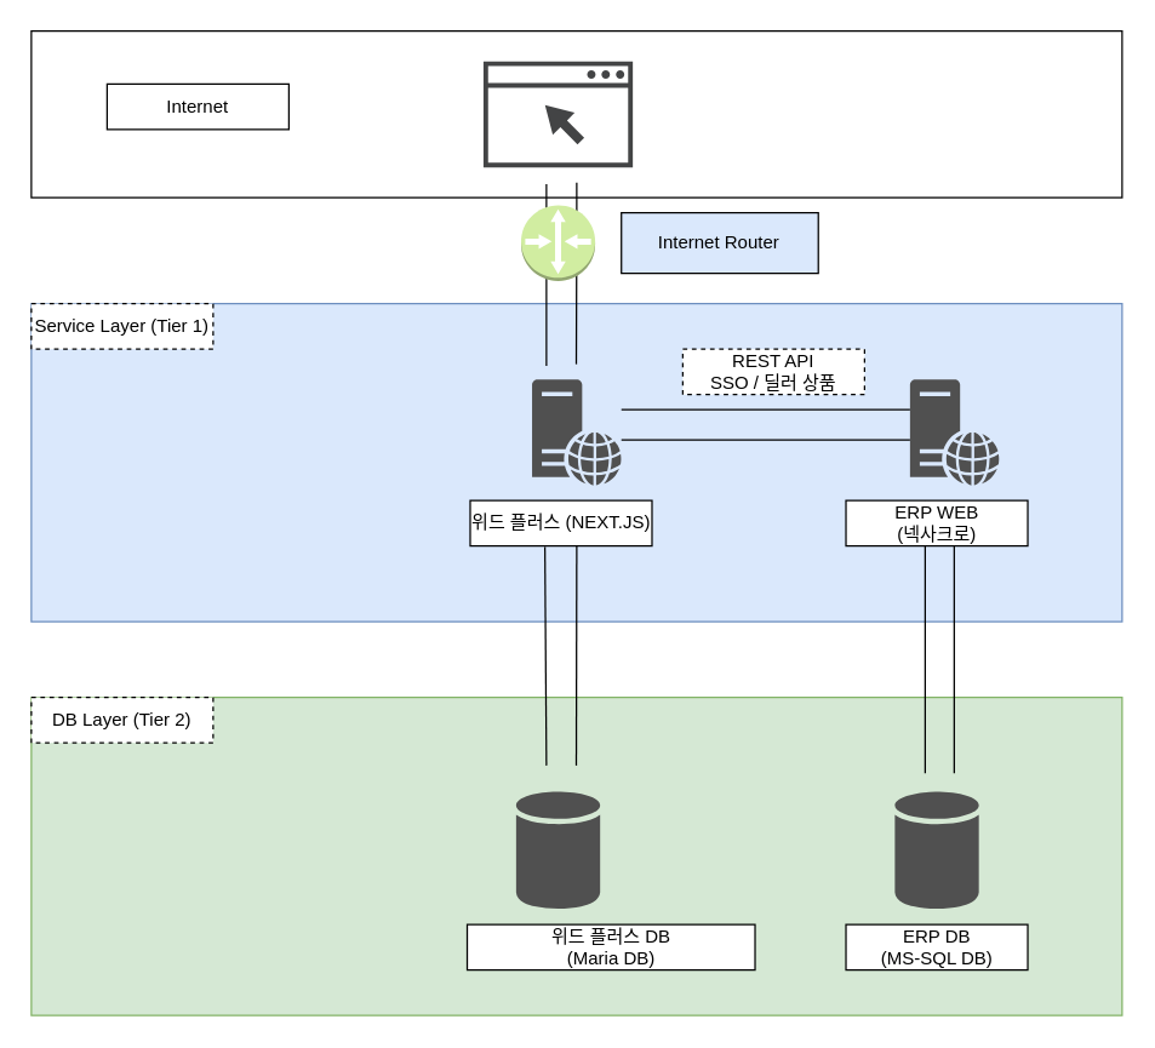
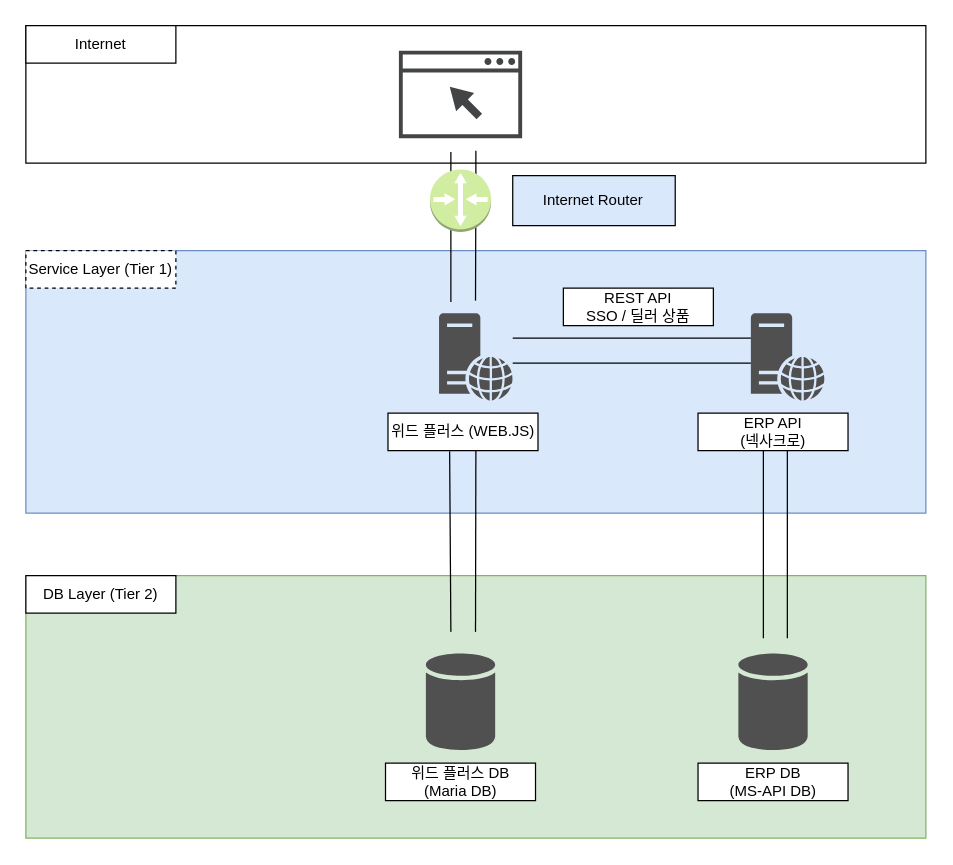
  <mxCell id="0" />
  <mxCell id="1" parent="0" />
  <mxCell id="2" value="" style="rounded=0;whiteSpace=wrap;html=1;fillColor=#dae8fc;strokeColor=#6c8ebf;movable=0;resizable=0;rotatable=0;deletable=0;editable=0;connectable=0;" parent="1" vertex="1"><mxGeometry x="20" y="200" width="720" height="210" as="geometry" /></mxCell>
  <mxCell id="3" value="" style="rounded=0;whiteSpace=wrap;html=1;movable=1;resizable=1;rotatable=1;deletable=1;editable=1;connectable=1;" vertex="1" parent="1"><mxGeometry x="20" y="20" width="720" height="110" as="geometry" /></mxCell>
- <mxCell id="4" value="위드 플러스 (NEXT.JS)" style="rounded=0;whiteSpace=wrap;html=1;" vertex="1" parent="1"><mxGeometry x="309.69" y="330" width="120" height="30" as="geometry" /></mxCell>
+ <mxCell id="4" value="위드 플러스 (WEB.JS)" style="rounded=0;whiteSpace=wrap;html=1;" vertex="1" parent="1"><mxGeometry x="309.69" y="330" width="120" height="30" as="geometry" /></mxCell>
  <mxCell id="5" value="" style="rounded=0;whiteSpace=wrap;html=1;fillColor=#d5e8d4;strokeColor=#82b366;movable=0;resizable=0;rotatable=0;deletable=0;editable=0;connectable=0;" parent="1" vertex="1"><mxGeometry x="20" y="460" width="720" height="210" as="geometry" /></mxCell>
  <mxCell id="6" style="edgeStyle=none;html=1;endArrow=none;endFill=0;" edge="1" parent="1"><mxGeometry relative="1" as="geometry"><mxPoint x="360" y="121" as="sourcePoint" /><mxPoint x="360" y="241" as="targetPoint" /></mxGeometry></mxCell>
  <mxCell id="7" value="" style="sketch=0;pointerEvents=1;shadow=0;dashed=0;html=1;strokeColor=none;fillColor=#434445;aspect=fixed;labelPosition=center;verticalLabelPosition=bottom;verticalAlign=top;align=center;outlineConnect=0;shape=mxgraph.vvd.web_browser;" parent="1" vertex="1"><mxGeometry x="318.42" y="40" width="98.59" height="70" as="geometry" /></mxCell>
  <mxCell id="8" value="" style="sketch=0;shadow=0;dashed=0;html=1;strokeColor=none;fillColor=#505050;labelPosition=center;verticalLabelPosition=bottom;verticalAlign=top;outlineConnect=0;align=center;shape=mxgraph.office.databases.database;" parent="1" vertex="1"><mxGeometry x="340" y="522.39" width="55.44" height="77.61" as="geometry" /></mxCell>
  <mxCell id="9" value="" style="sketch=0;pointerEvents=1;shadow=0;dashed=0;html=1;strokeColor=none;fillColor=#505050;labelPosition=center;verticalLabelPosition=bottom;verticalAlign=top;outlineConnect=0;align=center;shape=mxgraph.office.servers.web_server;" parent="1" vertex="1"><mxGeometry x="350.53" y="250" width="58.95" height="70" as="geometry" /></mxCell>
  <mxCell id="10" value="" style="sketch=0;pointerEvents=1;shadow=0;dashed=0;html=1;strokeColor=none;fillColor=#505050;labelPosition=center;verticalLabelPosition=bottom;verticalAlign=top;outlineConnect=0;align=center;shape=mxgraph.office.servers.web_server;" parent="1" vertex="1"><mxGeometry x="600" y="250" width="58.95" height="70" as="geometry" /></mxCell>
  <mxCell id="11" style="edgeStyle=none;html=1;endArrow=none;endFill=0;" edge="1" parent="1"><mxGeometry relative="1" as="geometry"><mxPoint x="409.48" y="270" as="sourcePoint" /><mxPoint x="600" y="270" as="targetPoint" /></mxGeometry></mxCell>
  <mxCell id="12" style="edgeStyle=none;html=1;endArrow=none;endFill=0;" edge="1" parent="1"><mxGeometry relative="1" as="geometry"><mxPoint x="409.48" y="290" as="sourcePoint" /><mxPoint x="600" y="290" as="targetPoint" /></mxGeometry></mxCell>
  <mxCell id="13" value="" style="sketch=0;shadow=0;dashed=0;html=1;strokeColor=none;fillColor=#505050;labelPosition=center;verticalLabelPosition=bottom;verticalAlign=top;outlineConnect=0;align=center;shape=mxgraph.office.databases.database;" vertex="1" parent="1"><mxGeometry x="590" y="522.39" width="55.44" height="77.61" as="geometry" /></mxCell>
  <mxCell id="14" style="edgeStyle=none;html=1;endArrow=none;endFill=0;" edge="1" parent="1"><mxGeometry relative="1" as="geometry"><mxPoint x="610" y="510" as="sourcePoint" /><mxPoint x="610" y="330" as="targetPoint" /></mxGeometry></mxCell>
  <mxCell id="15" style="edgeStyle=none;html=1;endArrow=none;endFill=0;entryX=0.411;entryY=1.02;entryDx=0;entryDy=0;entryPerimeter=0;" edge="1" parent="1" target="4"><mxGeometry relative="1" as="geometry"><mxPoint x="360" y="505" as="sourcePoint" /><mxPoint x="360" y="325" as="targetPoint" /></mxGeometry></mxCell>
  <mxCell id="16" style="edgeStyle=none;html=1;endArrow=none;endFill=0;" edge="1" parent="1"><mxGeometry relative="1" as="geometry"><mxPoint x="629.18" y="510" as="sourcePoint" /><mxPoint x="629.18" y="330" as="targetPoint" /></mxGeometry></mxCell>
  <mxCell id="17" style="edgeStyle=none;html=1;endArrow=none;endFill=0;" edge="1" parent="1"><mxGeometry relative="1" as="geometry"><mxPoint x="379.72" y="505" as="sourcePoint" /><mxPoint x="380" y="360" as="targetPoint" /></mxGeometry></mxCell>
- <mxCell id="18" value="REST API&lt;br&gt;SSO / 딜러 상품" style="rounded=0;whiteSpace=wrap;html=1;dashed=1;" vertex="1" parent="1"><mxGeometry x="450" y="230" width="120" height="30" as="geometry" /></mxCell>
+ <mxCell id="18" value="REST API&lt;br&gt;SSO / 딜러 상품" style="rounded=0;whiteSpace=wrap;html=1;" vertex="1" parent="1"><mxGeometry x="450" y="230" width="120" height="30" as="geometry" /></mxCell>
  <mxCell id="19" value="Service Layer (Tier 1)" style="rounded=0;whiteSpace=wrap;html=1;dashed=1;" vertex="1" parent="1"><mxGeometry x="20" y="200" width="120" height="30" as="geometry" /></mxCell>
- <mxCell id="20" value="DB Layer (Tier 2)" style="rounded=0;whiteSpace=wrap;html=1;dashed=1;" vertex="1" parent="1"><mxGeometry x="20" y="460" width="120" height="30" as="geometry" /></mxCell>
+ <mxCell id="20" value="DB Layer (Tier 2)" style="rounded=0;whiteSpace=wrap;html=1;" vertex="1" parent="1"><mxGeometry x="20" y="460" width="120" height="30" as="geometry" /></mxCell>
  <mxCell id="21" style="edgeStyle=none;html=1;endArrow=none;endFill=0;startArrow=none;" edge="1" parent="1"><mxGeometry relative="1" as="geometry"><mxPoint x="380" y="120" as="sourcePoint" /><mxPoint x="379.71" y="240" as="targetPoint" /><Array as="points"><mxPoint x="380" y="120" /><mxPoint x="380" y="150" /></Array></mxGeometry></mxCell>
- <mxCell id="22" value="Internet" style="rounded=0;whiteSpace=wrap;html=1;" vertex="1" parent="1"><mxGeometry x="70" y="55" width="120" height="30" as="geometry" /></mxCell>
- <mxCell id="23" value="위드 플러스 DB&lt;br&gt;(Maria DB)" style="rounded=0;whiteSpace=wrap;html=1;" vertex="1" parent="1"><mxGeometry x="307.71" y="610" width="190" height="30" as="geometry" /></mxCell>
- <mxCell id="24" value="ERP DB&lt;br&gt;(MS-SQL DB)" style="rounded=0;whiteSpace=wrap;html=1;" vertex="1" parent="1"><mxGeometry x="557.72" y="610" width="120" height="30" as="geometry" /></mxCell>
- <mxCell id="25" value="ERP WEB&lt;br&gt;(넥사크로)" style="rounded=0;whiteSpace=wrap;html=1;" vertex="1" parent="1"><mxGeometry x="557.72" y="330" width="120" height="30" as="geometry" /></mxCell>
+ <mxCell id="22" value="Internet" style="rounded=0;whiteSpace=wrap;html=1;" vertex="1" parent="1"><mxGeometry x="20" y="20" width="120" height="30" as="geometry" /></mxCell>
+ <mxCell id="23" value="위드 플러스 DB&lt;br&gt;(Maria DB)" style="rounded=0;whiteSpace=wrap;html=1;" vertex="1" parent="1"><mxGeometry x="307.71" y="610" width="120" height="30" as="geometry" /></mxCell>
+ <mxCell id="24" value="ERP DB&lt;br&gt;(MS-API DB)" style="rounded=0;whiteSpace=wrap;html=1;" vertex="1" parent="1"><mxGeometry x="557.72" y="610" width="120" height="30" as="geometry" /></mxCell>
+ <mxCell id="25" value="ERP API&lt;br&gt;(넥사크로)" style="rounded=0;whiteSpace=wrap;html=1;" vertex="1" parent="1"><mxGeometry x="557.72" y="330" width="120" height="30" as="geometry" /></mxCell>
  <mxCell id="26" value="" style="outlineConnect=0;dashed=0;verticalLabelPosition=bottom;verticalAlign=top;align=center;html=1;shape=mxgraph.aws3.router;fillColor=#D1EDA1;gradientColor=none;" vertex="1" parent="1"><mxGeometry x="343.29" y="135" width="48.86" height="50" as="geometry" /></mxCell>
  <mxCell id="27" value="Internet Router" style="rounded=0;whiteSpace=wrap;html=1;fillColor=#dae8fc;" vertex="1" parent="1"><mxGeometry x="409.48" y="140" width="130" height="40" as="geometry" /></mxCell>
